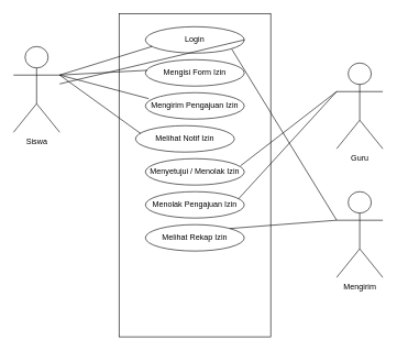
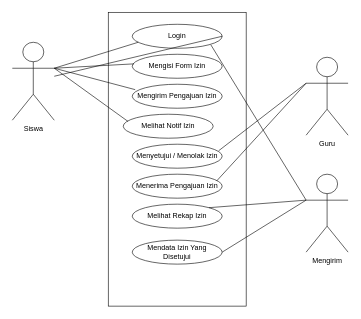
  <mxCell id="0" />
  <mxCell id="1" parent="0" />
  <mxCell id="2" value="" style="rounded=0;whiteSpace=wrap;html=1;" vertex="1" parent="1"><mxGeometry x="180" y="20" width="230" height="490" as="geometry" /></mxCell>
  <mxCell id="3" value="Siswa&lt;div&gt;&lt;br&gt;&lt;/div&gt;" style="shape=umlActor;verticalLabelPosition=bottom;verticalAlign=top;html=1;outlineConnect=0;" vertex="1" parent="1"><mxGeometry x="20" y="70" width="70" height="130" as="geometry" /></mxCell>
  <mxCell id="4" value="Mengirim&lt;div&gt;&lt;br&gt;&lt;/div&gt;" style="shape=umlActor;verticalLabelPosition=bottom;verticalAlign=top;html=1;outlineConnect=0;" vertex="1" parent="1"><mxGeometry x="510" y="290" width="70" height="130" as="geometry" /></mxCell>
  <mxCell id="5" value="Guru&lt;div&gt;&lt;br&gt;&lt;/div&gt;" style="shape=umlActor;verticalLabelPosition=bottom;verticalAlign=top;html=1;outlineConnect=0;" vertex="1" parent="1"><mxGeometry x="510" y="95" width="70" height="130" as="geometry" /></mxCell>
  <mxCell id="6" value="Login" style="ellipse;whiteSpace=wrap;html=1;" vertex="1" parent="1"><mxGeometry x="220" y="40" width="150" height="40" as="geometry" /></mxCell>
  <mxCell id="7" style="edgeStyle=orthogonalEdgeStyle;rounded=0;orthogonalLoop=1;jettySize=auto;html=1;exitX=0.5;exitY=1;exitDx=0;exitDy=0;" edge="1" parent="1"><mxGeometry relative="1" as="geometry"><mxPoint x="290" y="150" as="sourcePoint" /><mxPoint x="290" y="150" as="targetPoint" /></mxGeometry></mxCell>
  <mxCell id="8" style="edgeStyle=orthogonalEdgeStyle;rounded=0;orthogonalLoop=1;jettySize=auto;html=1;exitX=0.5;exitY=1;exitDx=0;exitDy=0;" edge="1" parent="1"><mxGeometry relative="1" as="geometry"><mxPoint x="290" y="150" as="sourcePoint" /><mxPoint x="290" y="150" as="targetPoint" /></mxGeometry></mxCell>
  <mxCell id="9" value="Mengisi Form Izin" style="ellipse;whiteSpace=wrap;html=1;" vertex="1" parent="1"><mxGeometry x="220" y="90" width="150" height="40" as="geometry" /></mxCell>
  <mxCell id="10" value="Mengirim Pengajuan Izin" style="ellipse;whiteSpace=wrap;html=1;" vertex="1" parent="1"><mxGeometry x="220" y="140" width="150" height="40" as="geometry" /></mxCell>
  <mxCell id="11" value="Melihat Notif Izin" style="ellipse;whiteSpace=wrap;html=1;" vertex="1" parent="1"><mxGeometry x="205" y="190" width="150" height="40" as="geometry" /></mxCell>
  <mxCell id="12" value="Menyetujui / Menolak Izin" style="ellipse;whiteSpace=wrap;html=1;" vertex="1" parent="1"><mxGeometry x="220" y="240" width="150" height="40" as="geometry" /></mxCell>
- <mxCell id="13" value="Menolak Pengajuan Izin" style="ellipse;whiteSpace=wrap;html=1;" vertex="1" parent="1"><mxGeometry x="220" y="290" width="150" height="40" as="geometry" /></mxCell>
+ <mxCell id="13" value="Menerima Pengajuan Izin" style="ellipse;whiteSpace=wrap;html=1;" vertex="1" parent="1"><mxGeometry x="220" y="290" width="150" height="40" as="geometry" /></mxCell>
  <mxCell id="14" value="Melihat Rekap Izin" style="ellipse;whiteSpace=wrap;html=1;" vertex="1" parent="1"><mxGeometry x="220" y="340" width="150" height="40" as="geometry" /></mxCell>
+ <mxCell id="15" value="Mendata Izin Yang Disetujui" style="ellipse;whiteSpace=wrap;html=1;" vertex="1" parent="1"><mxGeometry x="220" y="400" width="150" height="40" as="geometry" /></mxCell>
  <mxCell id="16" value="" style="endArrow=none;html=1;rounded=0;exitX=1;exitY=0.5;exitDx=0;exitDy=0;" edge="1" parent="1" source="6" target="3"><mxGeometry width="50" height="50" relative="1" as="geometry"><mxPoint x="362.98" y="69.98" as="sourcePoint" /><mxPoint x="500" y="110" as="targetPoint" /></mxGeometry></mxCell>
  <mxCell id="17" value="" style="endArrow=none;html=1;rounded=0;entryX=0.053;entryY=0.4;entryDx=0;entryDy=0;entryPerimeter=0;exitX=1;exitY=0.333;exitDx=0;exitDy=0;exitPerimeter=0;" edge="1" parent="1" source="3"><mxGeometry width="50" height="50" relative="1" as="geometry"><mxPoint x="100" y="110" as="sourcePoint" /><mxPoint x="222.95" y="106" as="targetPoint" /></mxGeometry></mxCell>
  <mxCell id="18" value="" style="endArrow=none;html=1;rounded=0;entryX=0.033;entryY=0.225;entryDx=0;entryDy=0;entryPerimeter=0;exitX=1;exitY=0.333;exitDx=0;exitDy=0;exitPerimeter=0;" edge="1" parent="1" source="3" target="10"><mxGeometry width="50" height="50" relative="1" as="geometry"><mxPoint x="100" y="110" as="sourcePoint" /><mxPoint x="229.91" y="144.85" as="targetPoint" /></mxGeometry></mxCell>
  <mxCell id="19" value="" style="endArrow=none;html=1;rounded=0;entryX=0.053;entryY=0.3;entryDx=0;entryDy=0;entryPerimeter=0;exitX=1;exitY=0.333;exitDx=0;exitDy=0;exitPerimeter=0;" edge="1" parent="1" source="3" target="11"><mxGeometry width="50" height="50" relative="1" as="geometry"><mxPoint x="100" y="110" as="sourcePoint" /><mxPoint x="250" y="147" as="targetPoint" /></mxGeometry></mxCell>
  <mxCell id="20" value="" style="endArrow=none;html=1;rounded=0;entryX=0;entryY=0.5;entryDx=0;entryDy=0;exitX=1;exitY=0.333;exitDx=0;exitDy=0;exitPerimeter=0;" edge="1" parent="1" source="3"><mxGeometry width="50" height="50" relative="1" as="geometry"><mxPoint x="100" y="110" as="sourcePoint" /><mxPoint x="230" y="70" as="targetPoint" /></mxGeometry></mxCell>
  <mxCell id="21" value="" style="endArrow=none;html=1;rounded=0;exitX=0.967;exitY=0.275;exitDx=0;exitDy=0;exitPerimeter=0;entryX=0;entryY=0.333;entryDx=0;entryDy=0;entryPerimeter=0;" edge="1" parent="1" target="5"><mxGeometry width="50" height="50" relative="1" as="geometry"><mxPoint x="364.05" y="251" as="sourcePoint" /><mxPoint x="500" y="130" as="targetPoint" /></mxGeometry></mxCell>
  <mxCell id="22" value="" style="endArrow=none;html=1;rounded=0;exitX=0.927;exitY=0.275;exitDx=0;exitDy=0;exitPerimeter=0;entryX=0;entryY=0.333;entryDx=0;entryDy=0;entryPerimeter=0;" edge="1" parent="1" target="5"><mxGeometry width="50" height="50" relative="1" as="geometry"><mxPoint x="361.05" y="301" as="sourcePoint" /><mxPoint x="500" y="190" as="targetPoint" /></mxGeometry></mxCell>
  <mxCell id="23" value="" style="endArrow=none;html=1;rounded=0;exitX=1;exitY=0;exitDx=0;exitDy=0;entryX=0;entryY=0.333;entryDx=0;entryDy=0;entryPerimeter=0;" edge="1" parent="1" source="14" target="4"><mxGeometry width="50" height="50" relative="1" as="geometry"><mxPoint x="402.98" y="271.98" as="sourcePoint" /><mxPoint x="490" y="320" as="targetPoint" /></mxGeometry></mxCell>
+ <mxCell id="24" value="" style="endArrow=none;html=1;rounded=0;exitX=1;exitY=0.5;exitDx=0;exitDy=0;entryX=0;entryY=0.333;entryDx=0;entryDy=0;entryPerimeter=0;" edge="1" parent="1" source="15" target="4"><mxGeometry width="50" height="50" relative="1" as="geometry"><mxPoint x="412.98" y="362.98" as="sourcePoint" /><mxPoint x="500" y="370" as="targetPoint" /></mxGeometry></mxCell>
  <mxCell id="25" value="" style="endArrow=none;html=1;rounded=0;exitX=1;exitY=1;exitDx=0;exitDy=0;entryX=0;entryY=0.333;entryDx=0;entryDy=0;entryPerimeter=0;" edge="1" parent="1" target="4"><mxGeometry width="50" height="50" relative="1" as="geometry"><mxPoint x="351.033" y="74.142" as="sourcePoint" /><mxPoint x="503" y="290" as="targetPoint" /></mxGeometry></mxCell>
